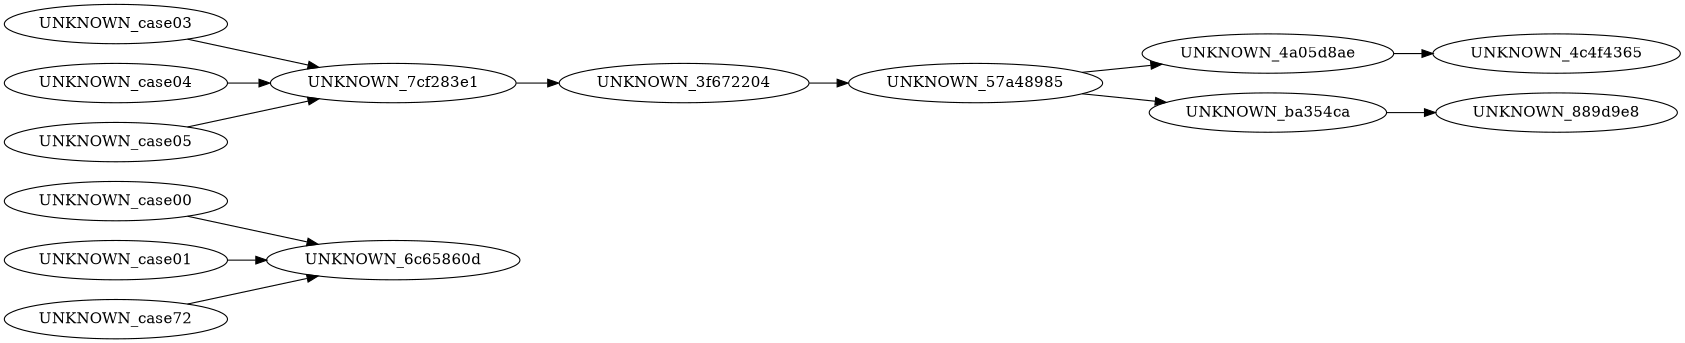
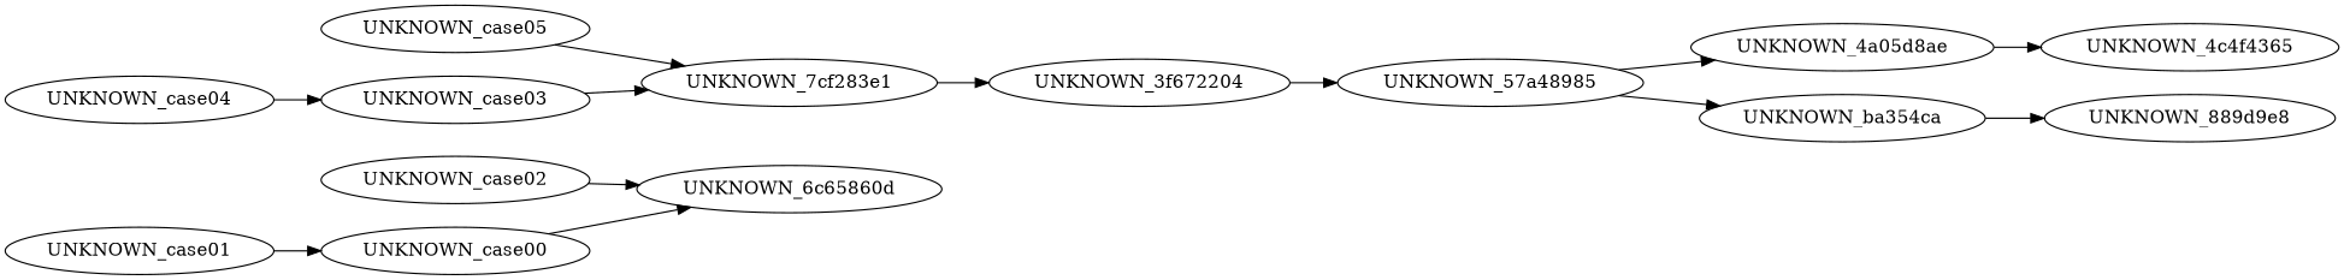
  digraph {
    rankdir=LR
    UNKNOWN_case00
    UNKNOWN_6c65860d
    UNKNOWN_case01
-   UNKNOWN_case02 [label=UNKNOWN_case72]
+   UNKNOWN_case02
    UNKNOWN_case03
    UNKNOWN_7cf283e1
    UNKNOWN_3f672204
    UNKNOWN_57a48985
    UNKNOWN_case04
    UNKNOWN_case05
    UNKNOWN_4a05d8ae
    UNKNOWN_4c4f4365
    UNKNOWN_ba354ca
    UNKNOWN_889d9e8
    UNKNOWN_case00 -> UNKNOWN_6c65860d
-   UNKNOWN_case01 -> UNKNOWN_6c65860d
+   UNKNOWN_case01 -> UNKNOWN_case00
    UNKNOWN_case02 -> UNKNOWN_6c65860d
    UNKNOWN_case03 -> UNKNOWN_7cf283e1
    UNKNOWN_7cf283e1 -> UNKNOWN_3f672204
    UNKNOWN_3f672204 -> UNKNOWN_57a48985
    UNKNOWN_57a48985 -> UNKNOWN_4a05d8ae
    UNKNOWN_57a48985 -> UNKNOWN_ba354ca
-   UNKNOWN_case04 -> UNKNOWN_7cf283e1
+   UNKNOWN_case04 -> UNKNOWN_case03
    UNKNOWN_case05 -> UNKNOWN_7cf283e1
    UNKNOWN_4a05d8ae -> UNKNOWN_4c4f4365
    UNKNOWN_ba354ca -> UNKNOWN_889d9e8
  }
